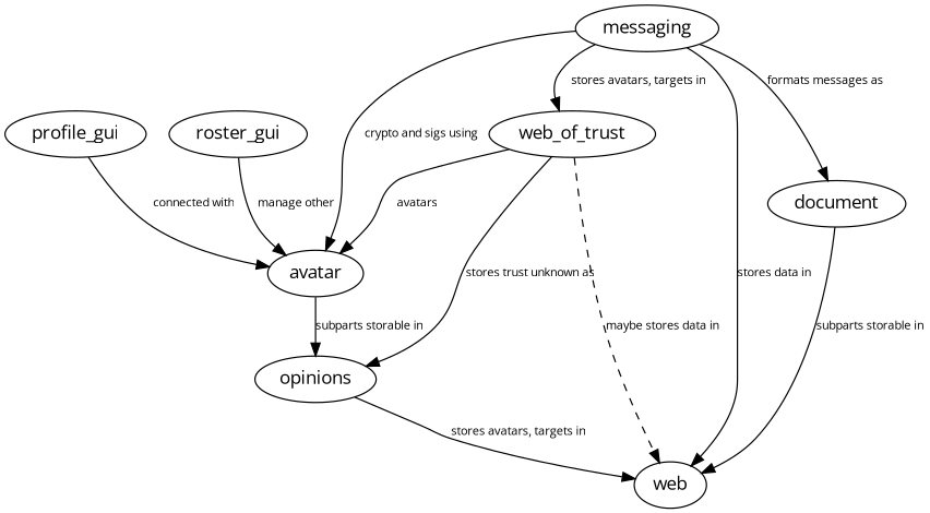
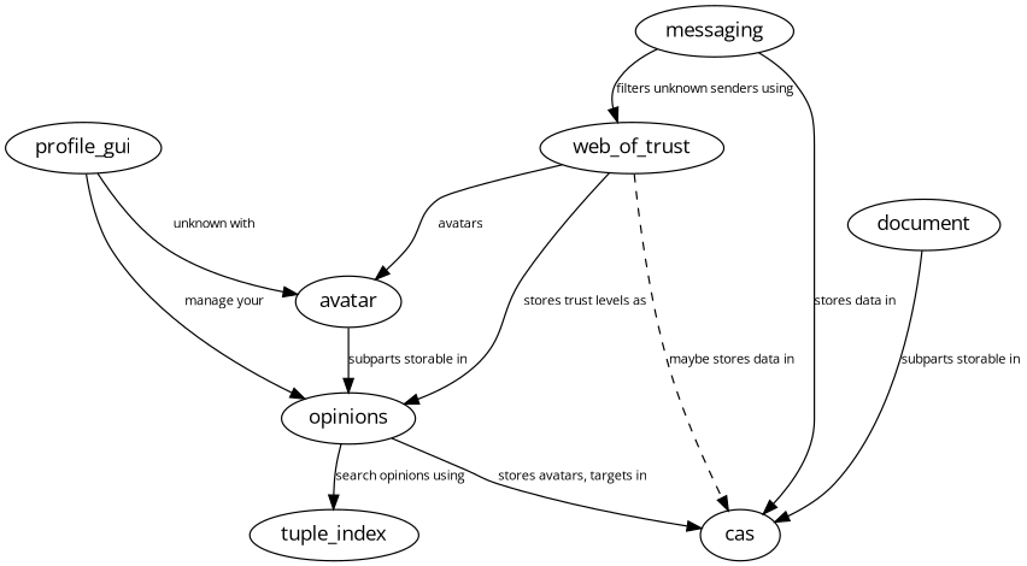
  digraph {
    fontname="Open Sans"
    node [fontname="Open Sans"]
    edge [fontname="Open Sans" fontsize=9]
    profile_gui
    avatar
    opinions
-   cas [label=web]
-   roster_gui
+   tuple_index
+   cas
    messaging
    web_of_trust
    document
-   profile_gui -> avatar [label="connected with"]
+   profile_gui -> avatar [label="unknown with"]
+   profile_gui -> opinions [label="manage your"]
    avatar -> opinions [label="subparts storable in"]
+   opinions -> tuple_index [label="search opinions using"]
    opinions -> cas [label="stores avatars, targets in"]
-   roster_gui -> avatar [label="manage other"]
-   messaging -> avatar [label="crypto and sigs using"]
    messaging -> cas [label="stores data in"]
-   messaging -> web_of_trust [label="stores avatars, targets in"]
-   messaging -> document [label="formats messages as"]
+   messaging -> web_of_trust [label="filters unknown senders using"]
    web_of_trust -> avatar [label=avatars]
-   web_of_trust -> opinions [label="stores trust unknown as"]
+   web_of_trust -> opinions [label="stores trust levels as"]
    web_of_trust -> cas [label="maybe stores data in" style=dashed]
    document -> cas [label="subparts storable in"]
  }
